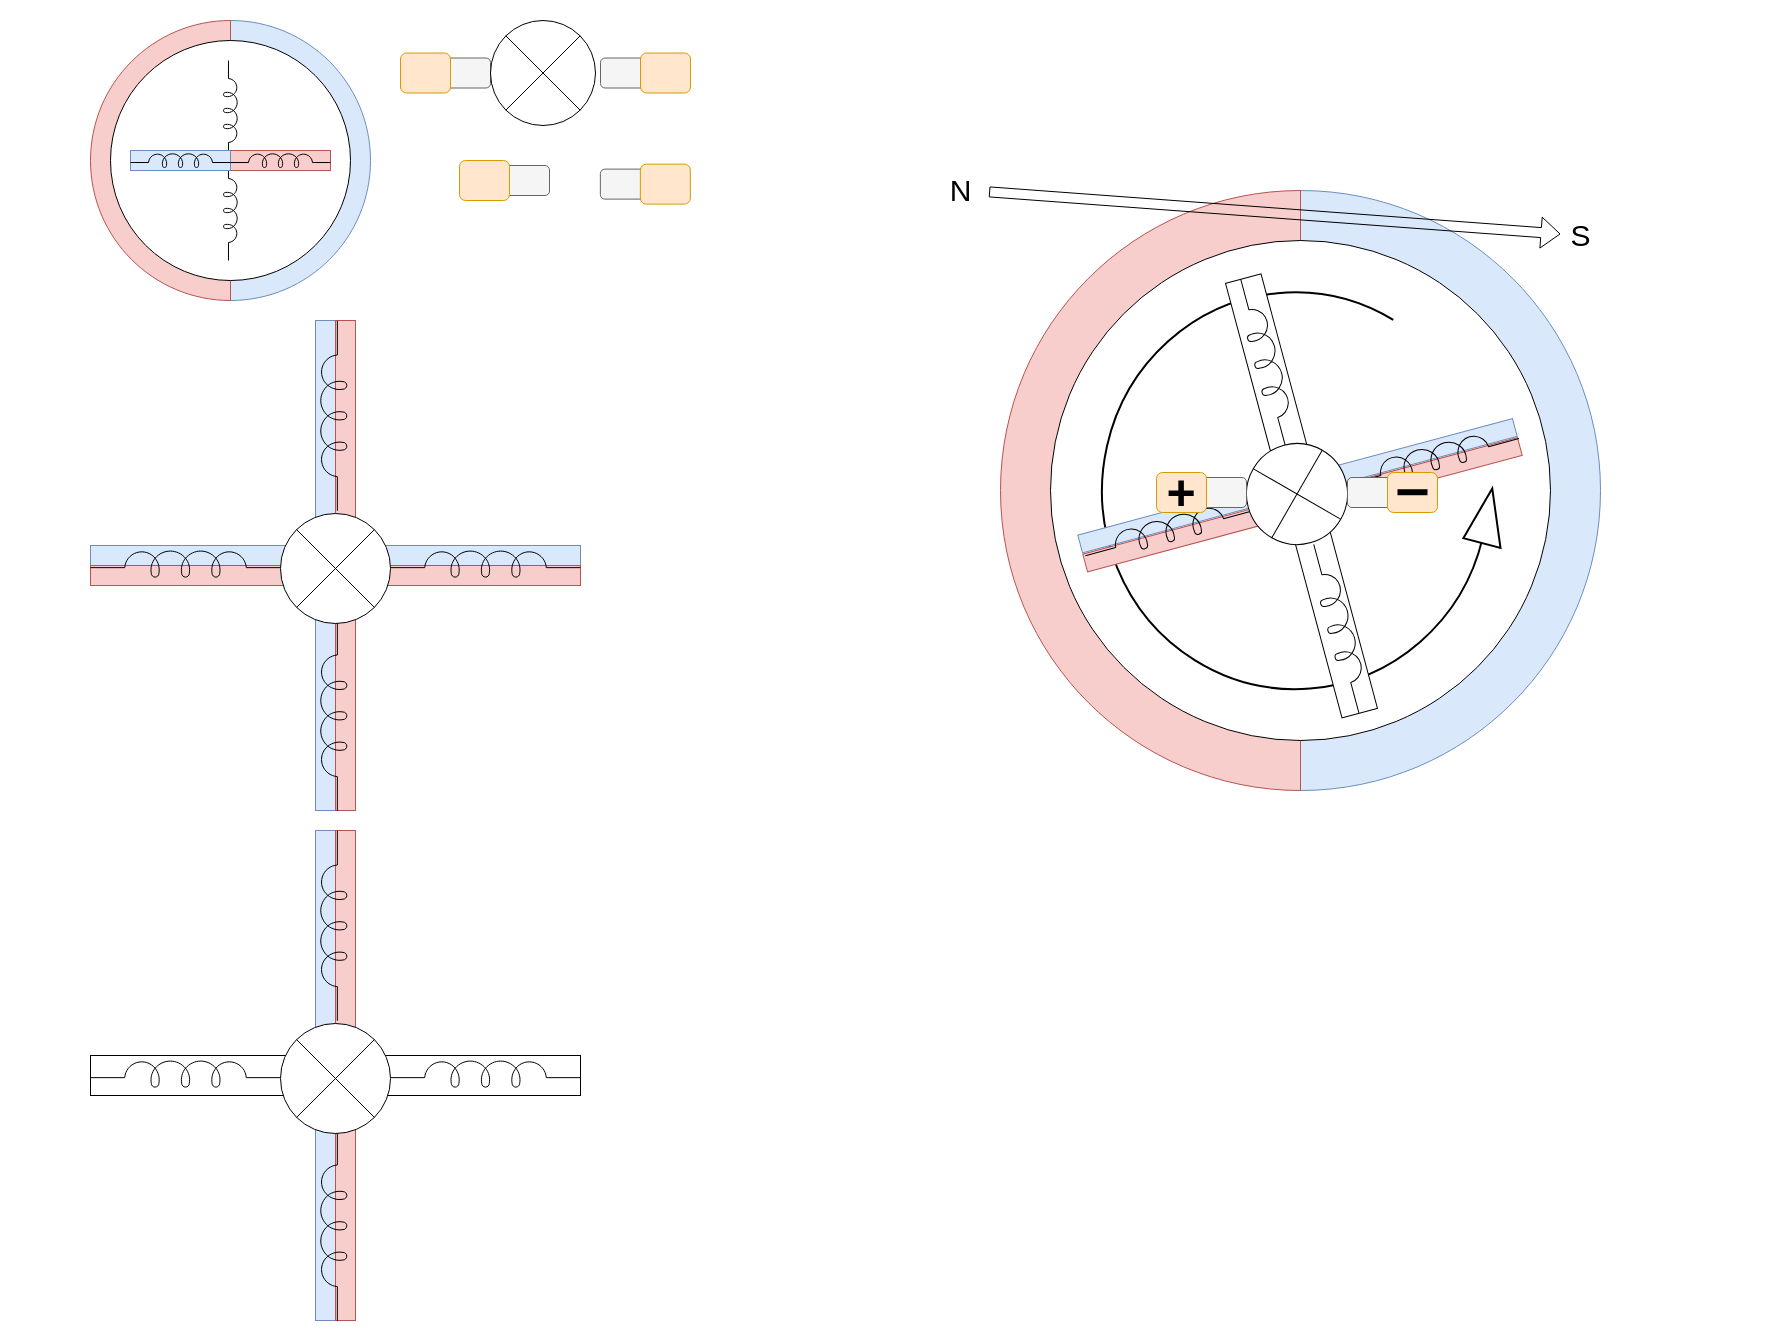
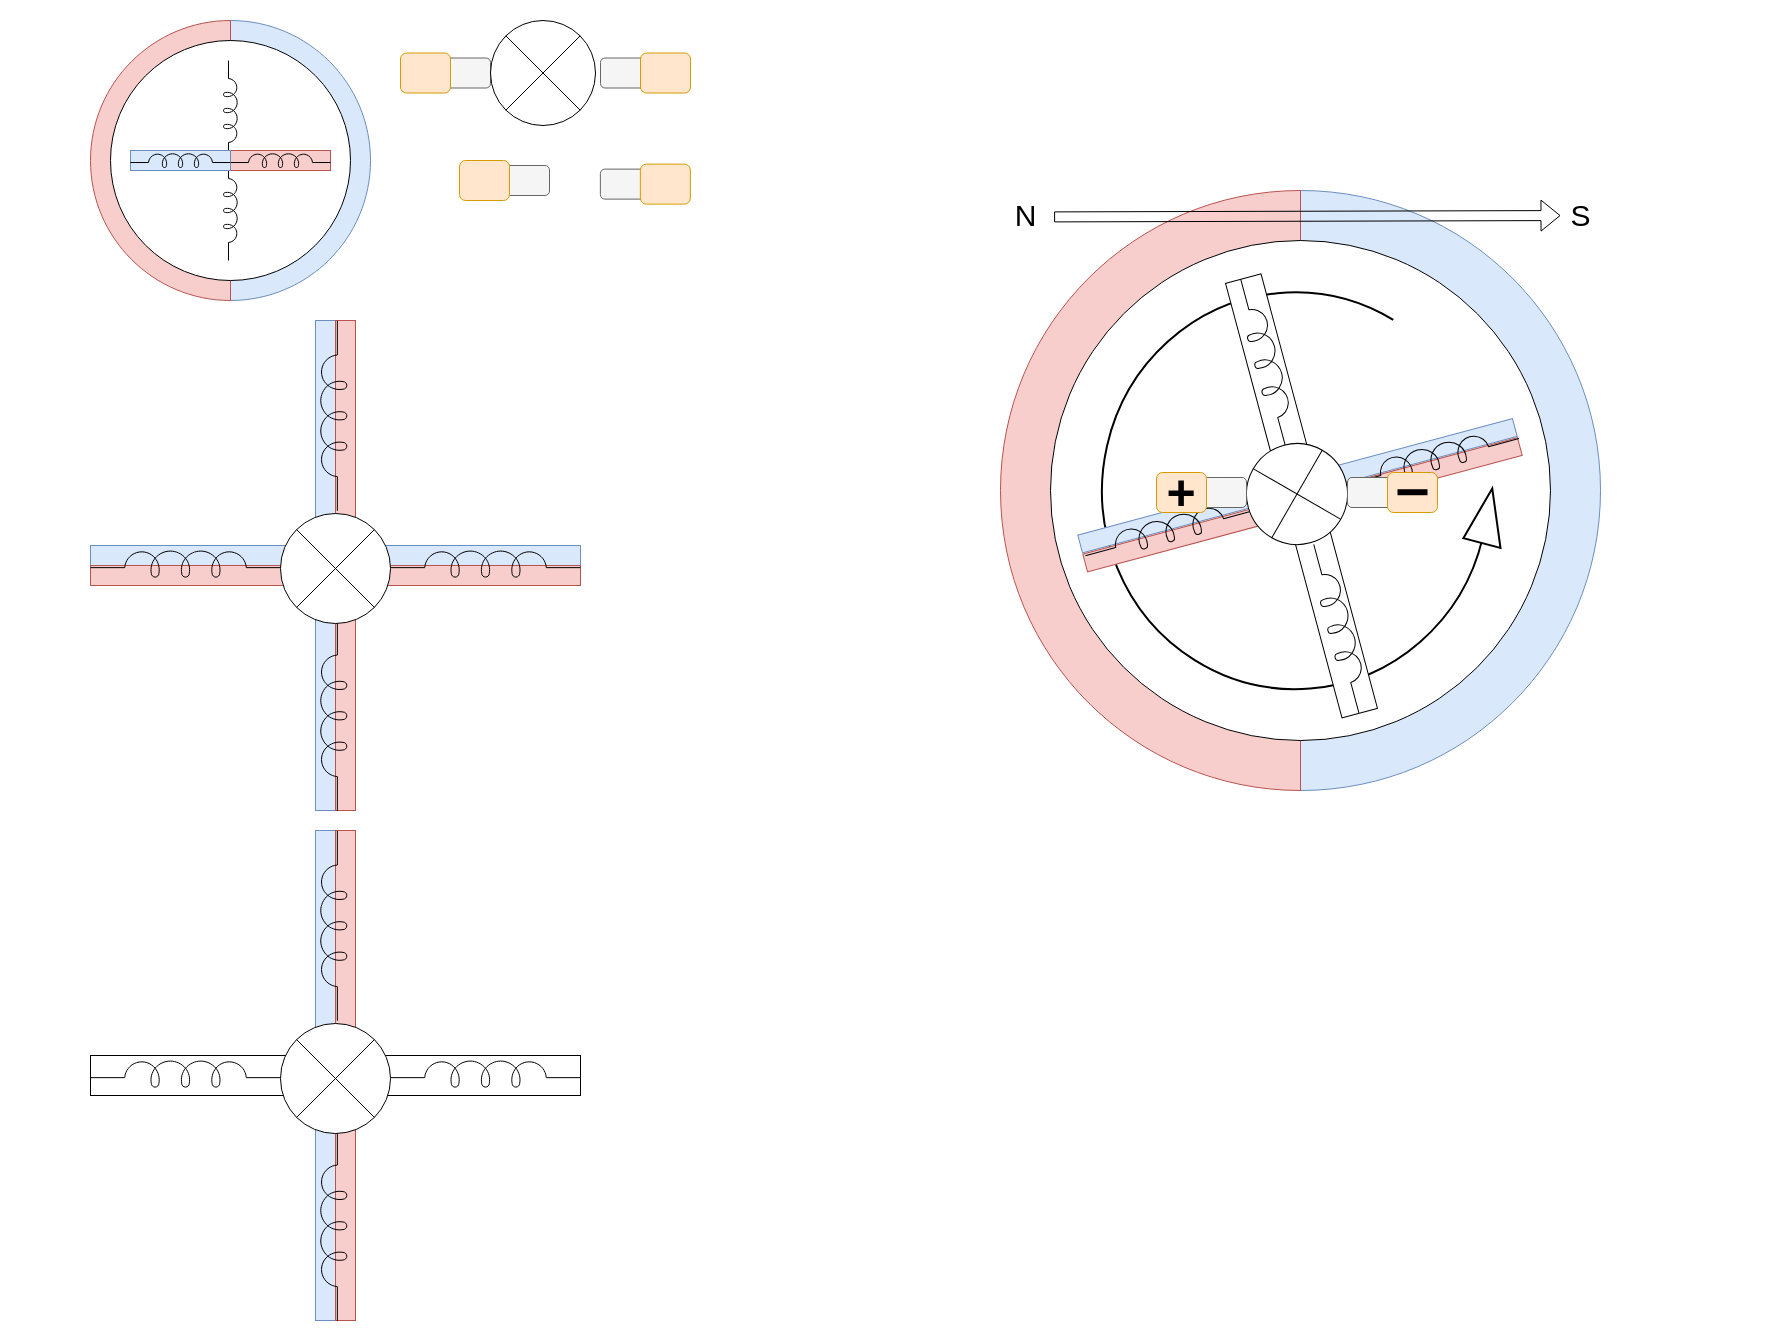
  <mxCell id="0" />
  <mxCell id="1" parent="0" />
  <mxCell id="2" value="" style="verticalLabelPosition=bottom;verticalAlign=top;html=1;shape=mxgraph.basic.half_circle;rotation=-90;fillColor=#dae8fc;strokeColor=#6c8ebf;" vertex="1" parent="1"><mxGeometry x="160" y="90" width="280" height="140" as="geometry" /></mxCell>
  <mxCell id="3" value="" style="verticalLabelPosition=bottom;verticalAlign=top;html=1;shape=mxgraph.basic.half_circle;rotation=-90;direction=west;fillColor=#f8cecc;strokeColor=#b85450;" vertex="1" parent="1"><mxGeometry x="20" y="90" width="280" height="140" as="geometry" /></mxCell>
  <mxCell id="4" value="" style="ellipse;whiteSpace=wrap;html=1;aspect=fixed;" vertex="1" parent="1"><mxGeometry x="110" y="40" width="240" height="240" as="geometry" /></mxCell>
  <mxCell id="5" value="" style="pointerEvents=1;verticalLabelPosition=bottom;shadow=0;dashed=0;align=center;html=1;verticalAlign=top;shape=mxgraph.electrical.inductors.inductor_5;direction=south;" vertex="1" parent="1"><mxGeometry x="223" y="160" width="14" height="100" as="geometry" /></mxCell>
  <mxCell id="6" value="" style="pointerEvents=1;verticalLabelPosition=bottom;shadow=0;dashed=0;align=center;html=1;verticalAlign=top;shape=mxgraph.electrical.inductors.inductor_5;direction=south;" vertex="1" parent="1"><mxGeometry x="223" y="60" width="14" height="100" as="geometry" /></mxCell>
  <mxCell id="7" value="" style="rounded=0;whiteSpace=wrap;html=1;fillColor=#f8cecc;strokeColor=#b85450;" vertex="1" parent="1"><mxGeometry x="230" y="150" width="100" height="20" as="geometry" /></mxCell>
  <mxCell id="8" value="" style="rounded=0;whiteSpace=wrap;html=1;fillColor=#dae8fc;strokeColor=#6c8ebf;" vertex="1" parent="1"><mxGeometry x="130" y="150" width="100" height="20" as="geometry" /></mxCell>
  <mxCell id="9" value="" style="pointerEvents=1;verticalLabelPosition=bottom;shadow=0;dashed=0;align=center;html=1;verticalAlign=top;shape=mxgraph.electrical.inductors.inductor_5;" vertex="1" parent="1"><mxGeometry x="130" y="153" width="100" height="14" as="geometry" /></mxCell>
  <mxCell id="10" value="" style="pointerEvents=1;verticalLabelPosition=bottom;shadow=0;dashed=0;align=center;html=1;verticalAlign=top;shape=mxgraph.electrical.inductors.inductor_5;" vertex="1" parent="1"><mxGeometry x="230" y="153" width="100" height="14" as="geometry" /></mxCell>
  <mxCell id="11" value="" style="rounded=1;whiteSpace=wrap;html=1;fillColor=#f5f5f5;fontColor=#333333;strokeColor=#666666;" vertex="1" parent="1"><mxGeometry x="420" y="57.5" width="70" height="30" as="geometry" /></mxCell>
  <mxCell id="12" value="" style="rounded=1;whiteSpace=wrap;html=1;fillColor=#ffe6cc;strokeColor=#d79b00;" vertex="1" parent="1"><mxGeometry x="400" y="52.5" width="50" height="40" as="geometry" /></mxCell>
  <mxCell id="13" value="" style="rounded=1;whiteSpace=wrap;html=1;fillColor=#f5f5f5;fontColor=#333333;strokeColor=#666666;" vertex="1" parent="1"><mxGeometry x="600" y="57.5" width="70" height="30" as="geometry" /></mxCell>
  <mxCell id="14" value="" style="rounded=1;whiteSpace=wrap;html=1;fillColor=#ffe6cc;strokeColor=#d79b00;" vertex="1" parent="1"><mxGeometry x="640" y="52.5" width="50" height="40" as="geometry" /></mxCell>
  <mxCell id="15" value="" style="shape=sumEllipse;perimeter=ellipsePerimeter;whiteSpace=wrap;html=1;backgroundOutline=1;" vertex="1" parent="1"><mxGeometry x="490" width="105" height="105" as="geometry" y="20" /></mxCell>
  <mxCell id="16" value="" style="group" vertex="1" connectable="0" parent="1"><mxGeometry x="90" y="320" width="490" height="490" as="geometry" /></mxCell>
  <mxCell id="17" value="" style="group;rotation=-90;" vertex="1" connectable="0" parent="16"><mxGeometry y="225" width="490" height="40" as="geometry" /></mxCell>
  <mxCell id="18" value="" style="rounded=0;whiteSpace=wrap;html=1;fillColor=#dae8fc;strokeColor=#6c8ebf;rotation=-90;" vertex="1" parent="17"><mxGeometry x="-10" y="10" width="490" height="20" as="geometry" /></mxCell>
  <mxCell id="19" value="" style="rounded=0;whiteSpace=wrap;html=1;fillColor=#f8cecc;strokeColor=#b85450;rotation=-90;" vertex="1" parent="17"><mxGeometry x="10" y="10" width="490" height="20" as="geometry" /></mxCell>
  <mxCell id="20" value="" style="pointerEvents=1;verticalLabelPosition=bottom;shadow=0;dashed=0;align=center;html=1;verticalAlign=top;shape=mxgraph.electrical.inductors.inductor_5;rotation=-90;" vertex="1" parent="17"><mxGeometry x="148" y="-143" width="190" height="26.6" as="geometry" /></mxCell>
  <mxCell id="21" value="" style="pointerEvents=1;verticalLabelPosition=bottom;shadow=0;dashed=0;align=center;html=1;verticalAlign=top;shape=mxgraph.electrical.inductors.inductor_5;rotation=-90;" vertex="1" parent="17"><mxGeometry x="148" y="157" width="190" height="26.6" as="geometry" /></mxCell>
  <mxCell id="22" value="" style="group;rotation=0;" vertex="1" connectable="0" parent="16"><mxGeometry y="225" width="490" height="40" as="geometry" /></mxCell>
  <mxCell id="23" value="" style="rounded=0;whiteSpace=wrap;html=1;fillColor=#dae8fc;strokeColor=#6c8ebf;rotation=0;" vertex="1" parent="22"><mxGeometry width="490" height="20" as="geometry" /></mxCell>
  <mxCell id="24" value="" style="rounded=0;whiteSpace=wrap;html=1;fillColor=#f8cecc;strokeColor=#b85450;rotation=0;" vertex="1" parent="22"><mxGeometry y="20" width="490" height="20" as="geometry" /></mxCell>
  <mxCell id="25" value="" style="pointerEvents=1;verticalLabelPosition=bottom;shadow=0;dashed=0;align=center;html=1;verticalAlign=top;shape=mxgraph.electrical.inductors.inductor_5;rotation=0;" vertex="1" parent="22"><mxGeometry x="300" y="5" width="190" height="26.6" as="geometry" /></mxCell>
  <mxCell id="26" value="" style="pointerEvents=1;verticalLabelPosition=bottom;shadow=0;dashed=0;align=center;html=1;verticalAlign=top;shape=mxgraph.electrical.inductors.inductor_5;rotation=0;" vertex="1" parent="22"><mxGeometry y="5" width="190" height="26.6" as="geometry" /></mxCell>
  <mxCell id="27" value="" style="shape=sumEllipse;perimeter=ellipsePerimeter;whiteSpace=wrap;html=1;backgroundOutline=1;rotation=0;" vertex="1" parent="16"><mxGeometry x="190" y="193" width="110" height="110" as="geometry" /></mxCell>
  <mxCell id="28" value="" style="group" vertex="1" connectable="0" parent="1"><mxGeometry x="90" y="830" width="490" height="490" as="geometry" /></mxCell>
  <mxCell id="29" value="" style="group;rotation=-90;" vertex="1" connectable="0" parent="28"><mxGeometry y="225" width="490" height="40" as="geometry" /></mxCell>
  <mxCell id="30" value="" style="rounded=0;whiteSpace=wrap;html=1;fillColor=#dae8fc;strokeColor=#6c8ebf;rotation=-90;" vertex="1" parent="29"><mxGeometry x="-10" y="10" width="490" height="20" as="geometry" /></mxCell>
  <mxCell id="31" value="" style="rounded=0;whiteSpace=wrap;html=1;fillColor=#f8cecc;strokeColor=#b85450;rotation=-90;" vertex="1" parent="29"><mxGeometry x="10" y="10" width="490" height="20" as="geometry" /></mxCell>
  <mxCell id="32" value="" style="pointerEvents=1;verticalLabelPosition=bottom;shadow=0;dashed=0;align=center;html=1;verticalAlign=top;shape=mxgraph.electrical.inductors.inductor_5;rotation=-90;" vertex="1" parent="29"><mxGeometry x="148" y="-143" width="190" height="26.6" as="geometry" /></mxCell>
  <mxCell id="33" value="" style="pointerEvents=1;verticalLabelPosition=bottom;shadow=0;dashed=0;align=center;html=1;verticalAlign=top;shape=mxgraph.electrical.inductors.inductor_5;rotation=-90;" vertex="1" parent="29"><mxGeometry x="148" y="157" width="190" height="26.6" as="geometry" /></mxCell>
  <mxCell id="34" value="" style="group;rotation=0;" vertex="1" connectable="0" parent="28"><mxGeometry y="225" width="490" height="40" as="geometry" /></mxCell>
  <mxCell id="35" value="" style="rounded=0;whiteSpace=wrap;html=1;rotation=0;" vertex="1" parent="34"><mxGeometry width="490" height="40" as="geometry" /></mxCell>
  <mxCell id="36" value="" style="pointerEvents=1;verticalLabelPosition=bottom;shadow=0;dashed=0;align=center;html=1;verticalAlign=top;shape=mxgraph.electrical.inductors.inductor_5;rotation=0;" vertex="1" parent="34"><mxGeometry x="300" y="5" width="190" height="26.6" as="geometry" /></mxCell>
  <mxCell id="37" value="" style="pointerEvents=1;verticalLabelPosition=bottom;shadow=0;dashed=0;align=center;html=1;verticalAlign=top;shape=mxgraph.electrical.inductors.inductor_5;rotation=0;" vertex="1" parent="34"><mxGeometry y="5" width="190" height="26.6" as="geometry" /></mxCell>
  <mxCell id="38" value="" style="shape=sumEllipse;perimeter=ellipsePerimeter;whiteSpace=wrap;html=1;backgroundOutline=1;rotation=0;" vertex="1" parent="28"><mxGeometry x="190" y="193" width="110" height="110" as="geometry" /></mxCell>
  <mxCell id="39" value="" style="verticalLabelPosition=bottom;verticalAlign=top;html=1;shape=mxgraph.basic.half_circle;rotation=-90;fillColor=#dae8fc;strokeColor=#6c8ebf;" vertex="1" parent="1"><mxGeometry x="1150" y="340" width="600" height="300" as="geometry" /></mxCell>
  <mxCell id="40" value="" style="verticalLabelPosition=bottom;verticalAlign=top;html=1;shape=mxgraph.basic.half_circle;rotation=-90;direction=west;fillColor=#f8cecc;strokeColor=#b85450;" vertex="1" parent="1"><mxGeometry x="850" y="340" width="600" height="300" as="geometry" /></mxCell>
  <mxCell id="41" value="" style="ellipse;whiteSpace=wrap;html=1;aspect=fixed;" vertex="1" parent="1"><mxGeometry x="1050" y="240" width="500" height="500" as="geometry" /></mxCell>
  <mxCell id="42" value="" style="verticalLabelPosition=bottom;html=1;verticalAlign=top;strokeWidth=2;shape=mxgraph.lean_mapping.physical_pull;pointerEvents=1;" vertex="1" parent="1"><mxGeometry x="1100" y="290" width="400" height="400" as="geometry" /></mxCell>
  <mxCell id="43" value="" style="group;rotation=0;" vertex="1" connectable="0" parent="1"><mxGeometry x="1075" y="270" width="450" height="450" as="geometry" /></mxCell>
  <mxCell id="44" value="" style="group;rotation=-15;" vertex="1" connectable="0" parent="43"><mxGeometry x="1" y="207" width="450" height="36.735" as="geometry" /></mxCell>
  <mxCell id="45" value="" style="rounded=0;whiteSpace=wrap;html=1;fillColor=#dae8fc;strokeColor=#6c8ebf;rotation=-15;" vertex="1" parent="44"><mxGeometry x="-4" y="-1" width="450" height="18.367" as="geometry" /></mxCell>
  <mxCell id="46" value="" style="rounded=0;whiteSpace=wrap;html=1;fillColor=#f8cecc;strokeColor=#b85450;rotation=-15;" vertex="1" parent="44"><mxGeometry x="1" y="18" width="450" height="18.367" as="geometry" /></mxCell>
  <mxCell id="47" value="" style="pointerEvents=1;verticalLabelPosition=bottom;shadow=0;dashed=0;align=center;html=1;verticalAlign=top;shape=mxgraph.electrical.inductors.inductor_5;rotation=-15;" vertex="1" parent="44"><mxGeometry x="270" y="-32" width="174.49" height="24.429" as="geometry" /></mxCell>
  <mxCell id="48" value="" style="pointerEvents=1;verticalLabelPosition=bottom;shadow=0;dashed=0;align=center;html=1;verticalAlign=top;shape=mxgraph.electrical.inductors.inductor_5;rotation=-15;" vertex="1" parent="44"><mxGeometry x="5" y="40" width="174.49" height="24.429" as="geometry" /></mxCell>
  <mxCell id="49" value="" style="group;rotation=75;" vertex="1" connectable="0" parent="43"><mxGeometry x="1" y="207" width="450" height="36.735" as="geometry" /></mxCell>
  <mxCell id="50" value="" style="rounded=0;whiteSpace=wrap;html=1;rotation=75;" vertex="1" parent="49"><mxGeometry width="450" height="36.735" as="geometry" /></mxCell>
  <mxCell id="51" value="" style="pointerEvents=1;verticalLabelPosition=bottom;shadow=0;dashed=0;align=center;html=1;verticalAlign=top;shape=mxgraph.electrical.inductors.inductor_5;rotation=75;" vertex="1" parent="49"><mxGeometry x="176" y="138" width="174.49" height="24.429" as="geometry" /></mxCell>
  <mxCell id="52" value="" style="pointerEvents=1;verticalLabelPosition=bottom;shadow=0;dashed=0;align=center;html=1;verticalAlign=top;shape=mxgraph.electrical.inductors.inductor_5;rotation=75;" vertex="1" parent="49"><mxGeometry x="103" y="-127" width="174.49" height="24.429" as="geometry" /></mxCell>
  <mxCell id="53" value="" style="shape=sumEllipse;perimeter=ellipsePerimeter;whiteSpace=wrap;html=1;backgroundOutline=1;rotation=75;" vertex="1" parent="43"><mxGeometry x="171" y="173" width="101.02" height="101.02" as="geometry" /></mxCell>
  <mxCell id="54" value="" style="group" vertex="1" connectable="0" parent="43"><mxGeometry x="81" y="202" width="90" height="40" as="geometry" /></mxCell>
  <mxCell id="55" value="" style="rounded=1;whiteSpace=wrap;html=1;fillColor=#f5f5f5;fontColor=#333333;strokeColor=#666666;container=0;" vertex="1" parent="54"><mxGeometry x="20" y="5" width="70" height="30" as="geometry" /></mxCell>
  <mxCell id="56" value="" style="rounded=1;whiteSpace=wrap;html=1;fillColor=#ffe6cc;strokeColor=#d79b00;container=0;" vertex="1" parent="54"><mxGeometry width="50" height="40" as="geometry" /></mxCell>
  <mxCell id="57" value="+" style="text;html=1;strokeColor=none;fillColor=none;align=center;verticalAlign=middle;whiteSpace=wrap;rounded=0;fontSize=50;fontStyle=1" vertex="1" parent="54"><mxGeometry x="10" y="5" width="30" height="30" as="geometry" /></mxCell>
  <mxCell id="58" value="" style="group;flipH=1;" vertex="1" connectable="0" parent="43"><mxGeometry x="272" y="202" width="90" height="40" as="geometry" /></mxCell>
  <mxCell id="59" value="" style="rounded=1;whiteSpace=wrap;html=1;fillColor=#f5f5f5;fontColor=#333333;strokeColor=#666666;container=0;" vertex="1" parent="58"><mxGeometry y="5" width="70" height="30" as="geometry" /></mxCell>
  <mxCell id="60" value="" style="rounded=1;whiteSpace=wrap;html=1;fillColor=#ffe6cc;strokeColor=#d79b00;container=0;" vertex="1" parent="58"><mxGeometry x="40" width="50" height="40" as="geometry" /></mxCell>
  <mxCell id="61" value="" style="endArrow=none;html=1;rounded=0;endSize=6;strokeWidth=6;" edge="1" parent="58"><mxGeometry width="50" height="50" relative="1" as="geometry"><mxPoint x="50" y="19.73" as="sourcePoint" /><mxPoint x="80" y="19.73" as="targetPoint" /></mxGeometry></mxCell>
  <mxCell id="62" value="" style="group" vertex="1" connectable="0" parent="1"><mxGeometry x="459" y="160" width="90" height="40" as="geometry" /></mxCell>
  <mxCell id="63" value="" style="rounded=1;whiteSpace=wrap;html=1;fillColor=#f5f5f5;fontColor=#333333;strokeColor=#666666;container=0;" vertex="1" parent="62"><mxGeometry x="20" y="5" width="70" height="30" as="geometry" /></mxCell>
  <mxCell id="64" value="" style="rounded=1;whiteSpace=wrap;html=1;fillColor=#ffe6cc;strokeColor=#d79b00;container=0;" vertex="1" parent="62"><mxGeometry width="50" height="40" as="geometry" /></mxCell>
  <mxCell id="65" value="" style="group;flipH=1;" vertex="1" connectable="0" parent="1"><mxGeometry x="599.87" y="163.62" width="90" height="40" as="geometry" /></mxCell>
  <mxCell id="66" value="" style="rounded=1;whiteSpace=wrap;html=1;fillColor=#f5f5f5;fontColor=#333333;strokeColor=#666666;container=0;" vertex="1" parent="65"><mxGeometry y="5" width="70" height="30" as="geometry" /></mxCell>
  <mxCell id="67" value="" style="rounded=1;whiteSpace=wrap;html=1;fillColor=#ffe6cc;strokeColor=#d79b00;container=0;" vertex="1" parent="65"><mxGeometry x="40" width="50" height="40" as="geometry" /></mxCell>
- <mxCell id="68" value="N" style="text;html=1;align=center;verticalAlign=middle;resizable=0;points=[];autosize=1;strokeColor=none;fillColor=none;fontSize=30;" vertex="1" parent="1"><mxGeometry x="935" y="165" width="50" height="50" as="geometry" /></mxCell>
+ <mxCell id="68" value="N" style="text;html=1;align=center;verticalAlign=middle;resizable=0;points=[];autosize=1;strokeColor=none;fillColor=none;fontSize=30;" vertex="1" parent="1"><mxGeometry x="1000" y="190" width="50" height="50" as="geometry" /></mxCell>
  <mxCell id="69" value="" style="shape=flexArrow;endArrow=classic;html=1;rounded=0;exitX=1.072;exitY=0.528;exitDx=0;exitDy=0;exitPerimeter=0;" edge="1" parent="1" source="68" target="70"><mxGeometry width="50" height="50" relative="1" as="geometry"><mxPoint x="967.53" y="237.51" as="sourcePoint" /><mxPoint x="1657.53" y="227.51" as="targetPoint" /></mxGeometry></mxCell>
- <mxCell id="70" value="S" style="text;html=1;align=center;verticalAlign=middle;resizable=0;points=[];autosize=1;strokeColor=none;fillColor=none;fontSize=30;" vertex="1" parent="1"><mxGeometry x="1560" y="210" width="40" height="50" as="geometry" /></mxCell>
+ <mxCell id="70" value="S" style="text;html=1;align=center;verticalAlign=middle;resizable=0;points=[];autosize=1;strokeColor=none;fillColor=none;fontSize=30;" vertex="1" parent="1"><mxGeometry x="1560" y="190" width="40" height="50" as="geometry" /></mxCell>
